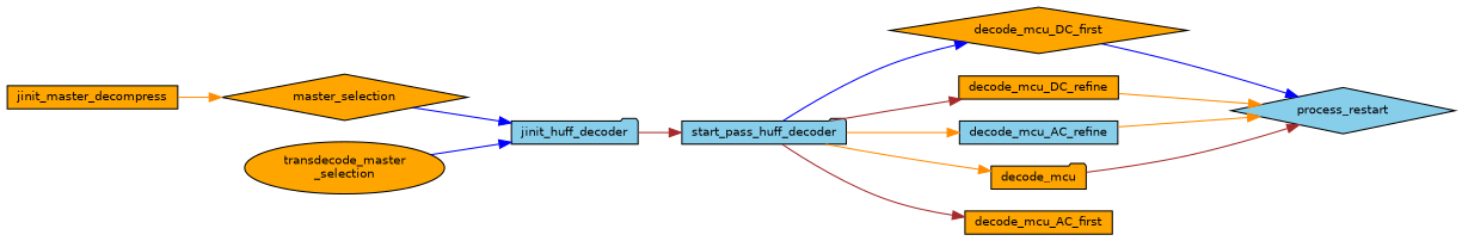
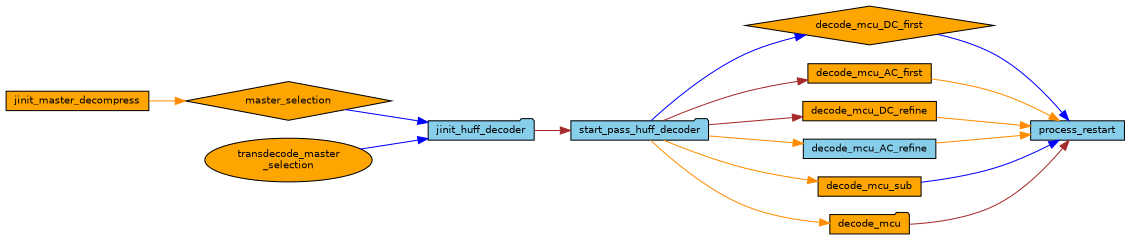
  digraph {
    rankdir=RL
    node [color=black fillcolor=orange fontname=Helvetica fontsize=10 shape=box style=filled]
    edge [color=darkorange dir=back fontname=Helvetica fontsize=10 labelfontname=Helvetica labelfontsize=10 style=solid]
-   n1 [fillcolor=skyblue fontcolor=black height=0.2 label=process_restart shape=diamond width=0.4]
+   n1 [fillcolor=skyblue fontcolor=black height=0.2 label=process_restart width=0.4]
    n2 [height=0.2 label=decode_mcu_DC_first shape=diamond width=0.4]
    n3 [height=0.2 label=decode_mcu_AC_first width=0.4]
    n4 [height=0.2 label=decode_mcu_DC_refine width=0.4]
    n5 [fillcolor=skyblue height=0.2 label=decode_mcu_AC_refine width=0.4]
+   n6 [height=0.2 label=decode_mcu_sub width=0.4]
    n7 [height=0.2 label=decode_mcu shape=folder width=0.4]
    n8 [fillcolor=skyblue height=0.2 label=start_pass_huff_decoder shape=folder width=0.4]
    n9 [fillcolor=skyblue height=0.2 label=jinit_huff_decoder shape=folder width=0.4]
    n10 [height=0.2 label=master_selection shape=diamond width=0.4]
    n11 [height=0.2 label="transdecode_master\l_selection" shape=ellipse width=0.4]
    n12 [height=0.2 label=jinit_master_decompress width=0.4]
    n1 -> n2 [color=blue]
+   n1 -> n3
    n1 -> n4
    n1 -> n5
+   n1 -> n6 [color=blue]
    n1 -> n7 [color=brown]
    n2 -> n8 [color=blue]
    n3 -> n8 [color=brown]
    n4 -> n8 [color=brown]
    n5 -> n8
+   n6 -> n8
    n7 -> n8
    n8 -> n9 [color=brown]
    n9 -> n10 [color=blue]
    n9 -> n11 [color=blue]
    n10 -> n12
  }
